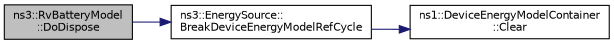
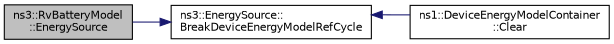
  digraph {
    rankdir=LR
    node [color=black fillcolor=white fontname=Helvetica fontsize=10 shape=record style=filled]
    edge [color=midnightblue fontname=Helvetica fontsize=10 labelfontname=Helvetica labelfontsize=10 style=solid]
-   n1 [fillcolor=grey75 fontcolor=black height=0.2 label="ns3::RvBatteryModel\l::DoDispose" width=0.4]
+   n1 [fillcolor=grey75 fontcolor=black height=0.2 label="ns3::RvBatteryModel\l::EnergySource" width=0.4]
    n2 [height=0.2 label="ns3::EnergySource::\lBreakDeviceEnergyModelRefCycle" width=0.4]
    n3 [height=0.2 label="ns1::DeviceEnergyModelContainer\l::Clear" width=0.4]
    n1 -> n2
-   n2 -> n3
+   n3 -> n2
  }
